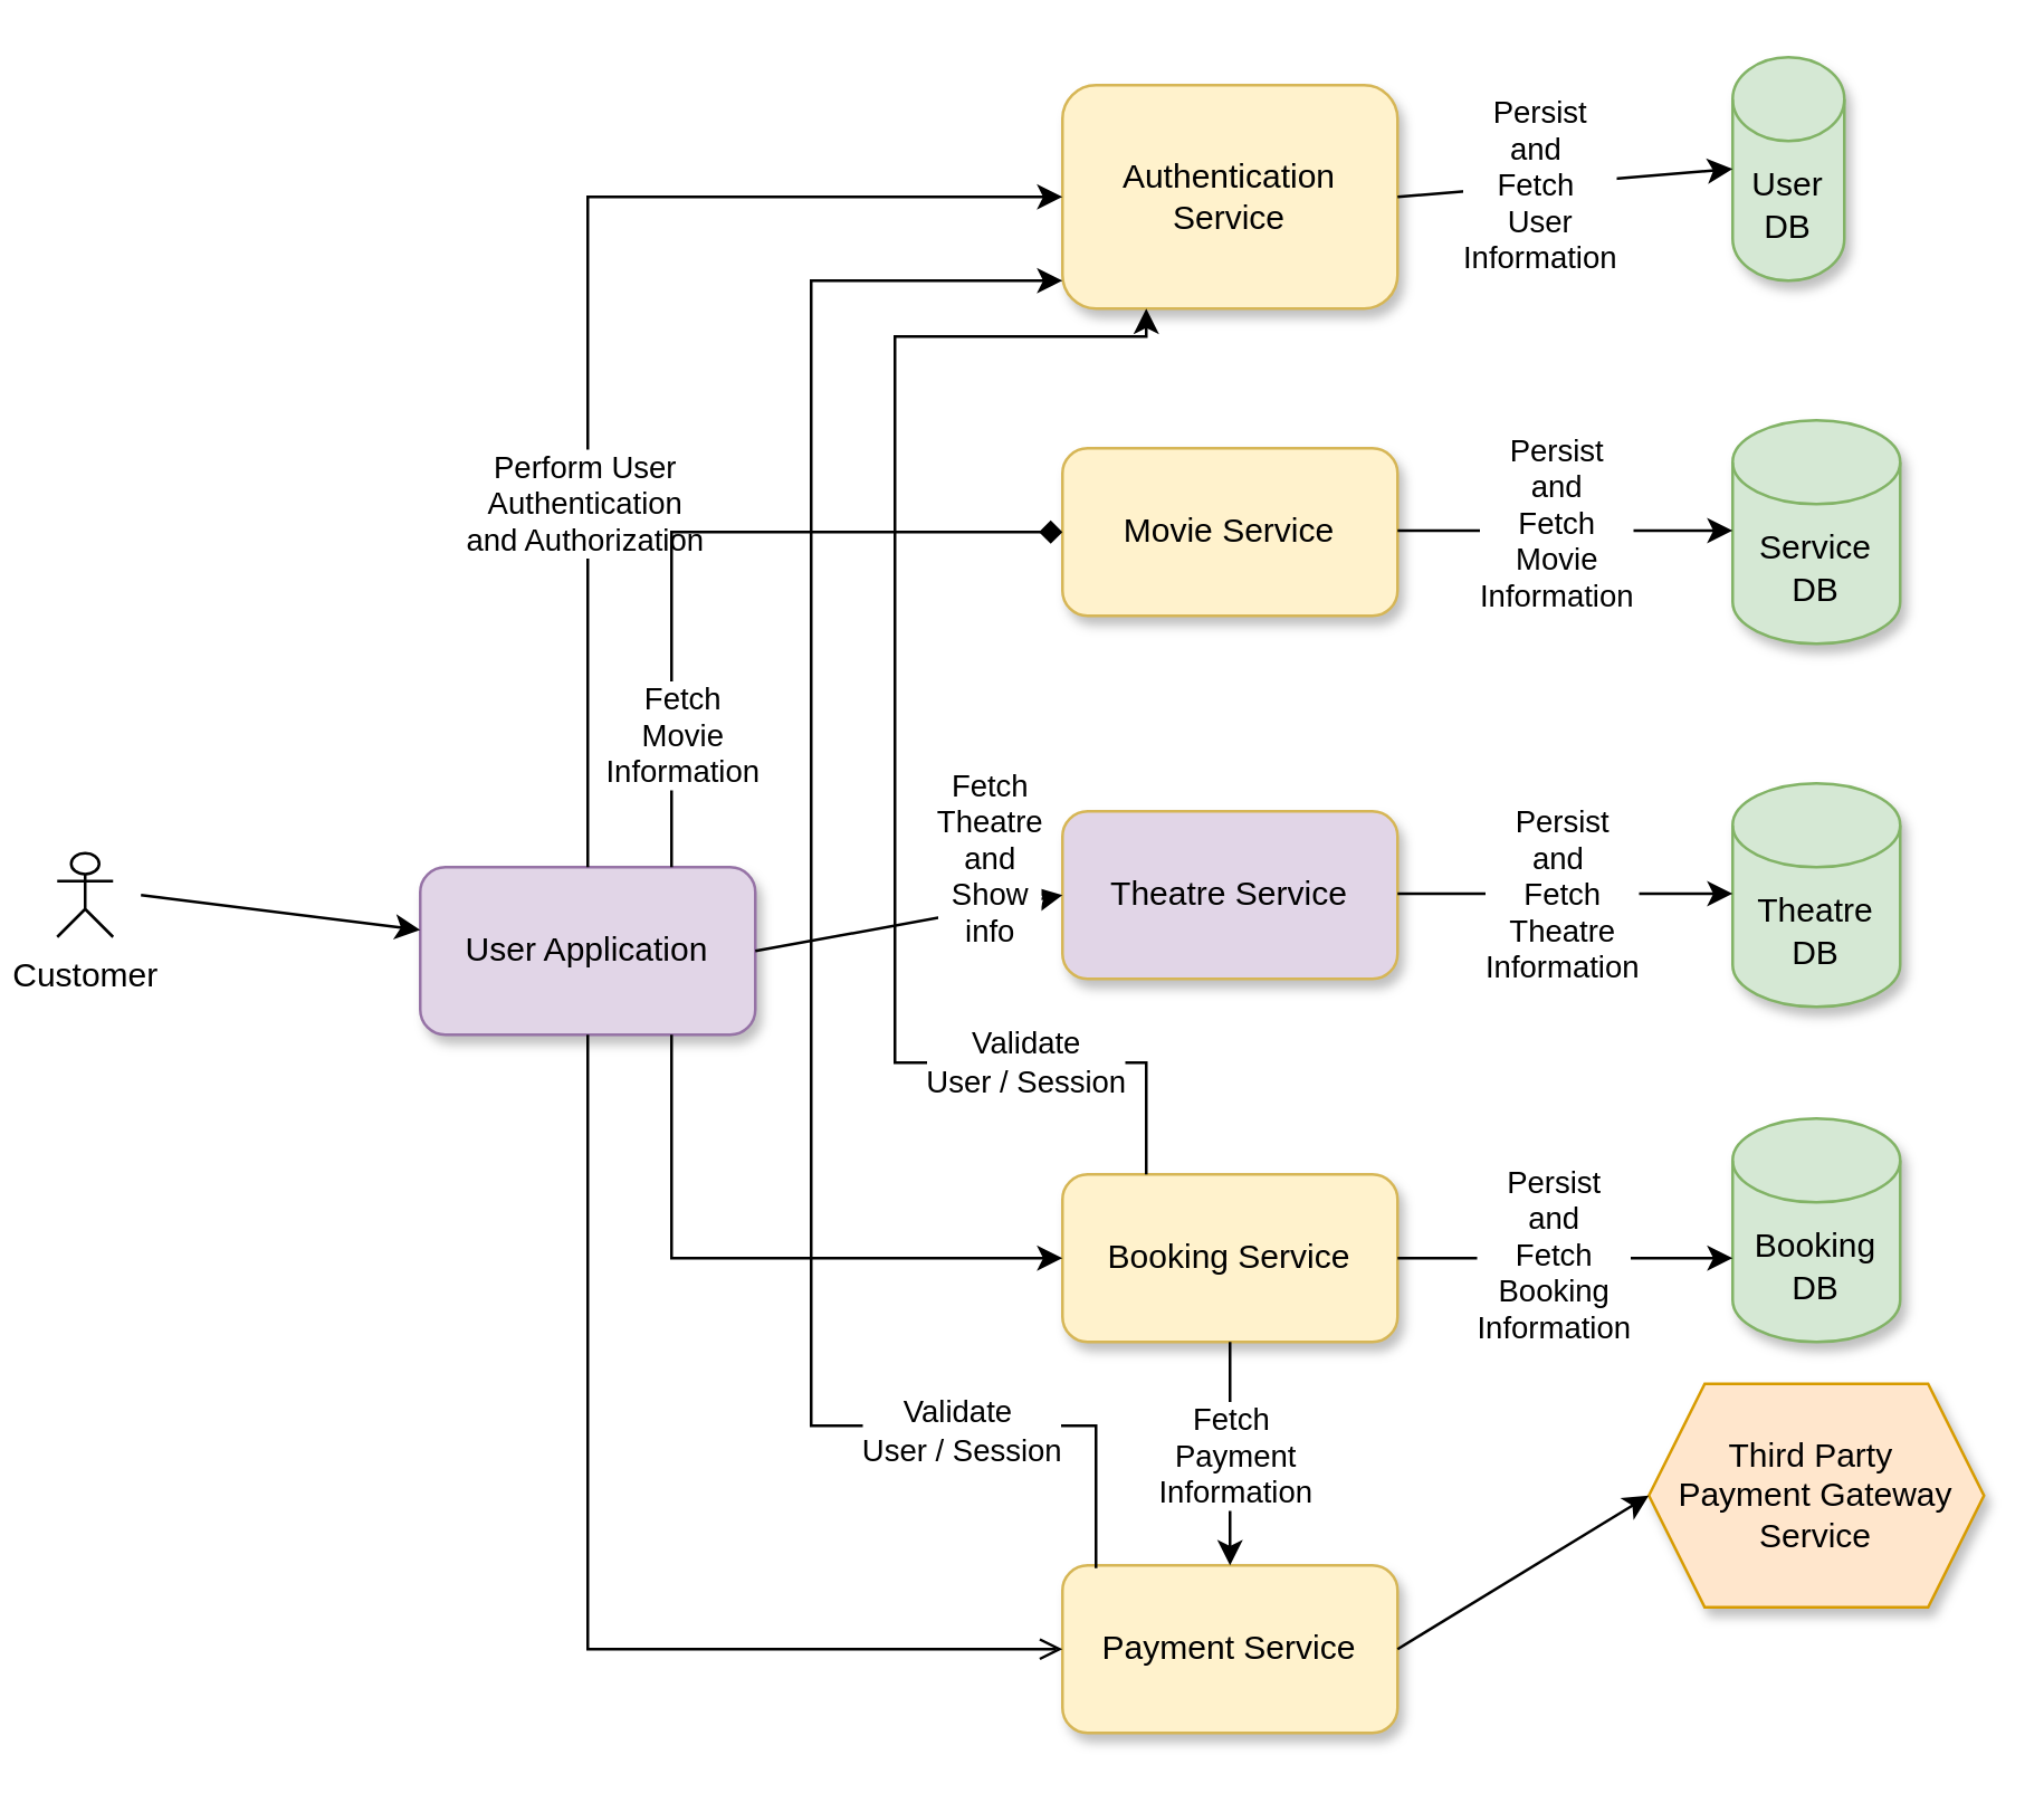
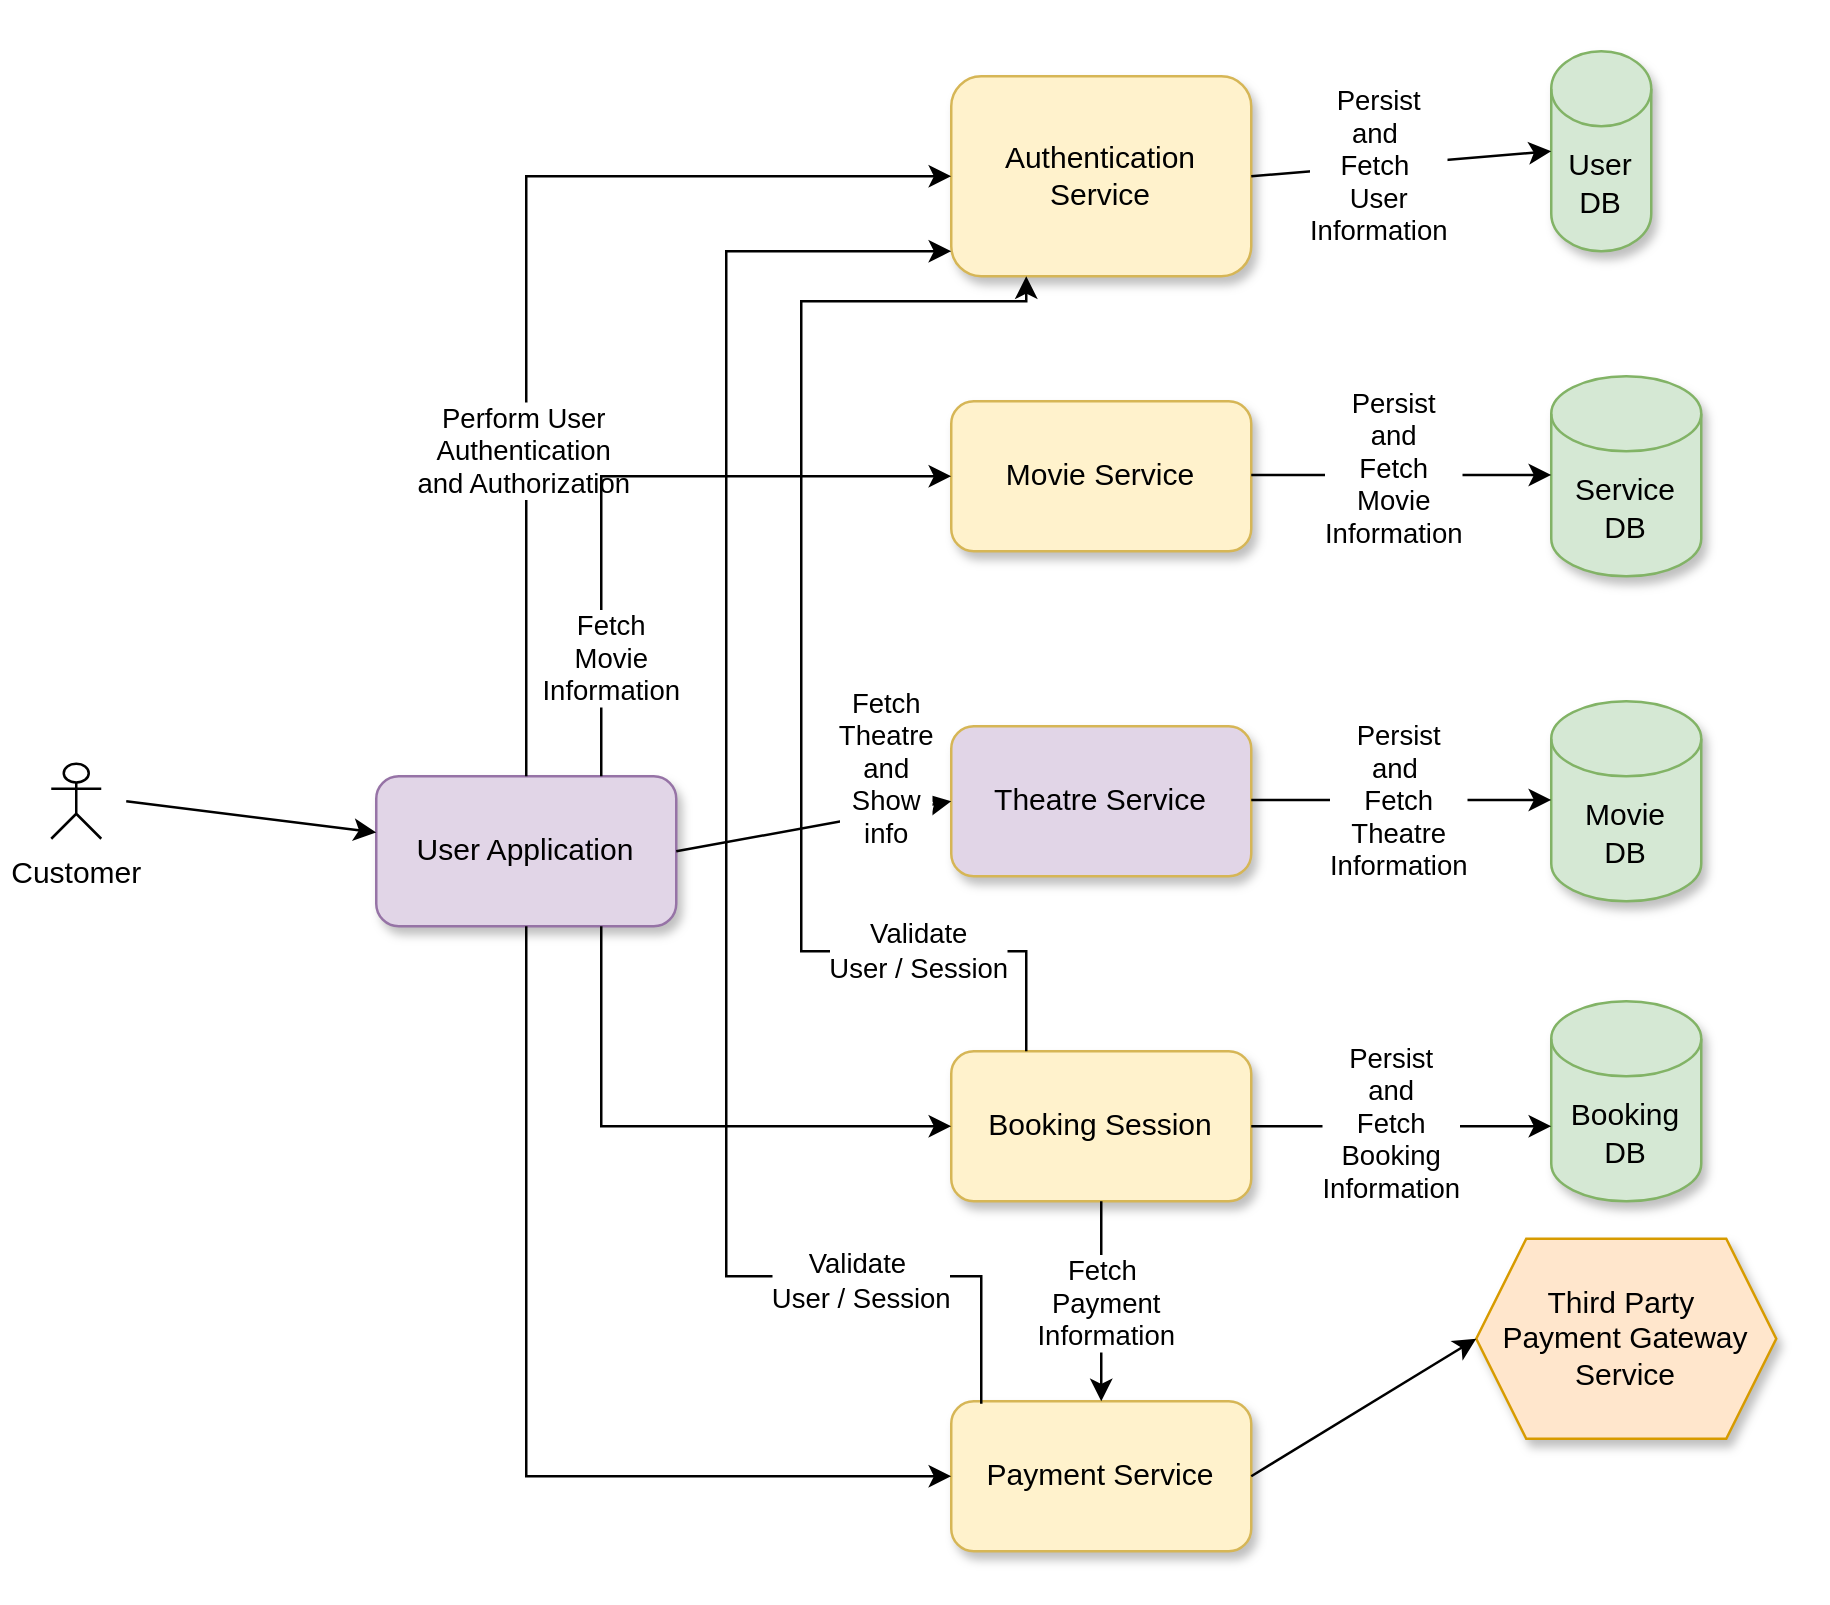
  <mxCell id="0" />
  <mxCell id="1" parent="0" />
  <mxCell id="2" value="Customer&lt;div&gt;&lt;br&gt;&lt;/div&gt;" style="shape=umlActor;verticalLabelPosition=bottom;verticalAlign=top;html=1;outlineConnect=0;" vertex="1" parent="1"><mxGeometry x="20" y="305" width="20" height="30" as="geometry" /></mxCell>
  <mxCell id="3" value="Authentication Service" style="rounded=1;whiteSpace=wrap;html=1;shadow=1;fillColor=#fff2cc;strokeColor=#d6b656;" vertex="1" parent="1"><mxGeometry x="380" y="30" width="120" height="80" as="geometry" /></mxCell>
  <mxCell id="4" value="Movie Service" style="rounded=1;whiteSpace=wrap;html=1;shadow=1;fillColor=#fff2cc;strokeColor=#d6b656;" vertex="1" parent="1"><mxGeometry x="380" y="160" width="120" height="60" as="geometry" /></mxCell>
  <mxCell id="5" value="Theatre Service" style="rounded=1;whiteSpace=wrap;html=1;shadow=1;fillColor=#e1d5e7;strokeColor=#d6b656;" vertex="1" parent="1"><mxGeometry x="380" y="290" width="120" height="60" as="geometry" /></mxCell>
- <mxCell id="6" value="Booking Service" style="rounded=1;whiteSpace=wrap;html=1;shadow=1;fillColor=#fff2cc;strokeColor=#d6b656;" vertex="1" parent="1"><mxGeometry x="380" y="420" width="120" height="60" as="geometry" /></mxCell>
+ <mxCell id="6" value="Booking Session" style="rounded=1;whiteSpace=wrap;html=1;shadow=1;fillColor=#fff2cc;strokeColor=#d6b656;" vertex="1" parent="1"><mxGeometry x="380" y="420" width="120" height="60" as="geometry" /></mxCell>
  <mxCell id="7" value="Payment Service" style="rounded=1;whiteSpace=wrap;html=1;shadow=1;fillColor=#fff2cc;strokeColor=#d6b656;" vertex="1" parent="1"><mxGeometry x="380" y="560" width="120" height="60" as="geometry" /></mxCell>
  <mxCell id="8" value="User Application" style="rounded=1;whiteSpace=wrap;html=1;shadow=1;fillColor=#e1d5e7;strokeColor=#9673a6;" vertex="1" parent="1"><mxGeometry x="150" y="310" width="120" height="60" as="geometry" /></mxCell>
  <mxCell id="9" value="" style="endArrow=classic;html=1;rounded=0;" edge="1" parent="1" target="8"><mxGeometry width="50" height="50" relative="1" as="geometry"><mxPoint x="50" y="320" as="sourcePoint" /><mxPoint x="390" y="260" as="targetPoint" /></mxGeometry></mxCell>
  <mxCell id="10" value="" style="endArrow=classic;html=1;rounded=0;exitX=0.5;exitY=0;exitDx=0;exitDy=0;entryX=0;entryY=0.5;entryDx=0;entryDy=0;edgeStyle=orthogonalEdgeStyle;" edge="1" parent="1" source="8" target="3"><mxGeometry width="50" height="50" relative="1" as="geometry"><mxPoint x="350" y="230" as="sourcePoint" /><mxPoint x="400" y="180" as="targetPoint" /></mxGeometry></mxCell>
  <mxCell id="11" value="&lt;div&gt;&lt;br&gt;&lt;/div&gt;" style="edgeLabel;html=1;align=center;verticalAlign=middle;resizable=0;points=[];" vertex="1" connectable="0" parent="10"><mxGeometry x="-0.198" y="-3" relative="1" as="geometry"><mxPoint as="offset" /></mxGeometry></mxCell>
  <mxCell id="12" value="Perform User &lt;br&gt;Authentication &lt;br&gt;and Authorization" style="edgeLabel;html=1;align=center;verticalAlign=middle;resizable=0;points=[];" vertex="1" connectable="0" parent="10"><mxGeometry x="-0.361" y="2" relative="1" as="geometry"><mxPoint as="offset" /></mxGeometry></mxCell>
- <mxCell id="13" value="" style="endArrow=diamond;html=1;rounded=0;exitX=0.75;exitY=0;exitDx=0;exitDy=0;entryX=0;entryY=0.5;entryDx=0;entryDy=0;edgeStyle=orthogonalEdgeStyle;" edge="1" parent="1" source="8" target="4"><mxGeometry width="50" height="50" relative="1" as="geometry"><mxPoint x="350" y="230" as="sourcePoint" /><mxPoint x="400" y="180" as="targetPoint" /></mxGeometry></mxCell>
+ <mxCell id="13" value="" style="endArrow=classic;html=1;rounded=0;exitX=0.75;exitY=0;exitDx=0;exitDy=0;entryX=0;entryY=0.5;entryDx=0;entryDy=0;edgeStyle=orthogonalEdgeStyle;" edge="1" parent="1" source="8" target="4"><mxGeometry width="50" height="50" relative="1" as="geometry"><mxPoint x="350" y="230" as="sourcePoint" /><mxPoint x="400" y="180" as="targetPoint" /></mxGeometry></mxCell>
  <mxCell id="14" value="Fetch&lt;br&gt;Movie&lt;br&gt;Information" style="edgeLabel;html=1;align=center;verticalAlign=middle;resizable=0;points=[];" vertex="1" connectable="0" parent="13"><mxGeometry x="-0.632" y="-3" relative="1" as="geometry"><mxPoint as="offset" /></mxGeometry></mxCell>
  <mxCell id="15" value="" style="endArrow=classic;html=1;rounded=0;exitX=1;exitY=0.5;exitDx=0;exitDy=0;entryX=0;entryY=0.5;entryDx=0;entryDy=0;" edge="1" parent="1" source="8" target="5"><mxGeometry width="50" height="50" relative="1" as="geometry"><mxPoint x="350" y="380" as="sourcePoint" /><mxPoint x="370" y="330" as="targetPoint" /></mxGeometry></mxCell>
  <mxCell id="16" value="Fetch&lt;br&gt;Theatre&lt;br&gt;and&lt;br&gt;Show&lt;br&gt;info" style="edgeLabel;html=1;align=center;verticalAlign=middle;resizable=0;points=[];" vertex="1" connectable="0" parent="15"><mxGeometry x="0.333" y="2" relative="1" as="geometry"><mxPoint x="10" y="-18" as="offset" /></mxGeometry></mxCell>
  <mxCell id="17" value="" style="endArrow=classic;html=1;rounded=0;exitX=0.75;exitY=1;exitDx=0;exitDy=0;entryX=0;entryY=0.5;entryDx=0;entryDy=0;edgeStyle=orthogonalEdgeStyle;" edge="1" parent="1" source="8" target="6"><mxGeometry width="50" height="50" relative="1" as="geometry"><mxPoint x="330" y="380" as="sourcePoint" /><mxPoint x="400" y="330" as="targetPoint" /></mxGeometry></mxCell>
- <mxCell id="18" value="" style="endArrow=open;html=1;rounded=0;exitX=0.5;exitY=1;exitDx=0;exitDy=0;entryX=0;entryY=0.5;entryDx=0;entryDy=0;edgeStyle=orthogonalEdgeStyle;" edge="1" parent="1" source="8" target="7"><mxGeometry width="50" height="50" relative="1" as="geometry"><mxPoint x="350" y="380" as="sourcePoint" /><mxPoint x="400" y="330" as="targetPoint" /></mxGeometry></mxCell>
+ <mxCell id="18" value="" style="endArrow=classic;html=1;rounded=0;exitX=0.5;exitY=1;exitDx=0;exitDy=0;entryX=0;entryY=0.5;entryDx=0;entryDy=0;edgeStyle=orthogonalEdgeStyle;" edge="1" parent="1" source="8" target="7"><mxGeometry width="50" height="50" relative="1" as="geometry"><mxPoint x="350" y="380" as="sourcePoint" /><mxPoint x="400" y="330" as="targetPoint" /></mxGeometry></mxCell>
  <mxCell id="19" value="User&lt;br&gt;DB" style="shape=cylinder3;whiteSpace=wrap;html=1;boundedLbl=1;backgroundOutline=1;size=15;shadow=1;fillColor=#d5e8d4;strokeColor=#82b366;" vertex="1" parent="1"><mxGeometry x="620" y="20" width="40" height="80" as="geometry" /></mxCell>
  <mxCell id="20" value="Service DB" style="shape=cylinder3;whiteSpace=wrap;html=1;boundedLbl=1;backgroundOutline=1;size=15;shadow=1;fillColor=#d5e8d4;strokeColor=#82b366;" vertex="1" parent="1"><mxGeometry x="620" y="150" width="60" height="80" as="geometry" /></mxCell>
- <mxCell id="21" value="Theatre&lt;br&gt;DB" style="shape=cylinder3;whiteSpace=wrap;html=1;boundedLbl=1;backgroundOutline=1;size=15;shadow=1;fillColor=#d5e8d4;strokeColor=#82b366;" vertex="1" parent="1"><mxGeometry x="620" y="280" width="60" height="80" as="geometry" /></mxCell>
+ <mxCell id="21" value="Movie&lt;br&gt;DB" style="shape=cylinder3;whiteSpace=wrap;html=1;boundedLbl=1;backgroundOutline=1;size=15;shadow=1;fillColor=#d5e8d4;strokeColor=#82b366;" vertex="1" parent="1"><mxGeometry x="620" y="280" width="60" height="80" as="geometry" /></mxCell>
  <mxCell id="22" value="Booking DB" style="shape=cylinder3;whiteSpace=wrap;html=1;boundedLbl=1;backgroundOutline=1;size=15;shadow=1;fillColor=#d5e8d4;strokeColor=#82b366;" vertex="1" parent="1"><mxGeometry x="620" y="400" width="60" height="80" as="geometry" /></mxCell>
  <mxCell id="23" value="" style="endArrow=classic;html=1;rounded=0;exitX=1;exitY=0.5;exitDx=0;exitDy=0;entryX=0;entryY=0.5;entryDx=0;entryDy=0;entryPerimeter=0;" edge="1" parent="1" source="3" target="19"><mxGeometry width="50" height="50" relative="1" as="geometry"><mxPoint x="500" y="70" as="sourcePoint" /><mxPoint x="550" y="20" as="targetPoint" /></mxGeometry></mxCell>
  <mxCell id="24" value="Persist&lt;br&gt;and&amp;nbsp;&lt;br&gt;Fetch&amp;nbsp;&lt;br&gt;User &lt;br&gt;Information" style="edgeLabel;html=1;align=center;verticalAlign=middle;resizable=0;points=[];" vertex="1" connectable="0" parent="23"><mxGeometry x="-0.15" relative="1" as="geometry"><mxPoint as="offset" /></mxGeometry></mxCell>
  <mxCell id="25" value="" style="endArrow=classic;html=1;rounded=0;exitX=1;exitY=0.5;exitDx=0;exitDy=0;entryX=0;entryY=0.5;entryDx=0;entryDy=0;entryPerimeter=0;" edge="1" parent="1"><mxGeometry width="50" height="50" relative="1" as="geometry"><mxPoint x="500" y="189.5" as="sourcePoint" /><mxPoint x="620" y="189.5" as="targetPoint" /></mxGeometry></mxCell>
  <mxCell id="26" value="Persist&lt;br&gt;and&lt;br&gt;Fetch&lt;br&gt;Movie&lt;br&gt;Information" style="edgeLabel;html=1;align=center;verticalAlign=middle;resizable=0;points=[];" vertex="1" connectable="0" parent="25"><mxGeometry x="-0.067" y="4" relative="1" as="geometry"><mxPoint y="1" as="offset" /></mxGeometry></mxCell>
  <mxCell id="27" value="" style="endArrow=classic;html=1;rounded=0;exitX=1;exitY=0.5;exitDx=0;exitDy=0;entryX=0;entryY=0.5;entryDx=0;entryDy=0;entryPerimeter=0;" edge="1" parent="1"><mxGeometry width="50" height="50" relative="1" as="geometry"><mxPoint x="500" y="319.5" as="sourcePoint" /><mxPoint x="620" y="319.5" as="targetPoint" /></mxGeometry></mxCell>
  <mxCell id="28" value="Persist&lt;br&gt;and&amp;nbsp;&lt;br&gt;Fetch&lt;br&gt;Theatre&lt;br&gt;Information" style="edgeLabel;html=1;align=center;verticalAlign=middle;resizable=0;points=[];" vertex="1" connectable="0" parent="27"><mxGeometry x="-0.033" y="1" relative="1" as="geometry"><mxPoint y="1" as="offset" /></mxGeometry></mxCell>
  <mxCell id="29" value="" style="endArrow=classic;html=1;rounded=0;exitX=1;exitY=0.5;exitDx=0;exitDy=0;entryX=0;entryY=0.5;entryDx=0;entryDy=0;entryPerimeter=0;" edge="1" parent="1"><mxGeometry width="50" height="50" relative="1" as="geometry"><mxPoint x="500" y="450" as="sourcePoint" /><mxPoint x="620" y="450" as="targetPoint" /></mxGeometry></mxCell>
  <mxCell id="30" value="Persist&lt;br&gt;and&lt;br&gt;Fetch&lt;br&gt;Booking&lt;br&gt;Information" style="edgeLabel;html=1;align=center;verticalAlign=middle;resizable=0;points=[];" vertex="1" connectable="0" parent="29"><mxGeometry x="-0.083" y="2" relative="1" as="geometry"><mxPoint as="offset" /></mxGeometry></mxCell>
  <mxCell id="31" value="" style="endArrow=classic;html=1;rounded=0;entryX=0.25;entryY=1;entryDx=0;entryDy=0;exitX=0.25;exitY=0;exitDx=0;exitDy=0;edgeStyle=orthogonalEdgeStyle;" edge="1" parent="1" source="6" target="3"><mxGeometry width="50" height="50" relative="1" as="geometry"><mxPoint x="418" y="410" as="sourcePoint" /><mxPoint x="390" y="320" as="targetPoint" /><Array as="points"><mxPoint x="410" y="380" /><mxPoint x="320" y="380" /><mxPoint x="320" y="120" /><mxPoint x="410" y="120" /></Array></mxGeometry></mxCell>
  <mxCell id="32" value="Validate&lt;br&gt;User / Session" style="edgeLabel;html=1;align=center;verticalAlign=middle;resizable=0;points=[];" vertex="1" connectable="0" parent="31"><mxGeometry x="-0.659" y="-1" relative="1" as="geometry"><mxPoint as="offset" /></mxGeometry></mxCell>
  <mxCell id="33" value="" style="endArrow=classic;html=1;rounded=0;exitX=0.1;exitY=0.017;exitDx=0;exitDy=0;exitPerimeter=0;edgeStyle=orthogonalEdgeStyle;" edge="1" parent="1" source="7" target="3"><mxGeometry width="50" height="50" relative="1" as="geometry"><mxPoint x="340" y="370" as="sourcePoint" /><mxPoint x="390" y="320" as="targetPoint" /><Array as="points"><mxPoint x="392" y="510" /><mxPoint x="290" y="510" /><mxPoint x="290" y="100" /><mxPoint x="387" y="100" /></Array></mxGeometry></mxCell>
  <mxCell id="34" value="Validate&amp;nbsp;&lt;br&gt;User / Session" style="edgeLabel;html=1;align=center;verticalAlign=middle;resizable=0;points=[];" vertex="1" connectable="0" parent="33"><mxGeometry x="-0.645" y="1" relative="1" as="geometry"><mxPoint x="16" as="offset" /></mxGeometry></mxCell>
  <mxCell id="35" value="" style="endArrow=classic;html=1;rounded=0;exitX=0.5;exitY=1;exitDx=0;exitDy=0;entryX=0.5;entryY=0;entryDx=0;entryDy=0;" edge="1" parent="1" source="6" target="7"><mxGeometry width="50" height="50" relative="1" as="geometry"><mxPoint x="340" y="350" as="sourcePoint" /><mxPoint x="390" y="300" as="targetPoint" /></mxGeometry></mxCell>
  <mxCell id="36" value="Fetch&amp;nbsp;&lt;br&gt;Payment&lt;br&gt;Information" style="edgeLabel;html=1;align=center;verticalAlign=middle;resizable=0;points=[];" vertex="1" connectable="0" parent="35"><mxGeometry y="1" relative="1" as="geometry"><mxPoint as="offset" /></mxGeometry></mxCell>
  <mxCell id="37" value="Third Party&amp;nbsp;&lt;br&gt;Payment Gateway&lt;br&gt;Service" style="shape=hexagon;perimeter=hexagonPerimeter2;whiteSpace=wrap;html=1;fixedSize=1;shadow=1;fillColor=#ffe6cc;strokeColor=#d79b00;" vertex="1" parent="1"><mxGeometry x="590" y="495" width="120" height="80" as="geometry" /></mxCell>
  <mxCell id="38" value="" style="endArrow=classic;html=1;rounded=0;entryX=0;entryY=0.5;entryDx=0;entryDy=0;" edge="1" parent="1" target="37"><mxGeometry width="50" height="50" relative="1" as="geometry"><mxPoint x="500" y="590" as="sourcePoint" /><mxPoint x="550" y="540" as="targetPoint" /></mxGeometry></mxCell>
